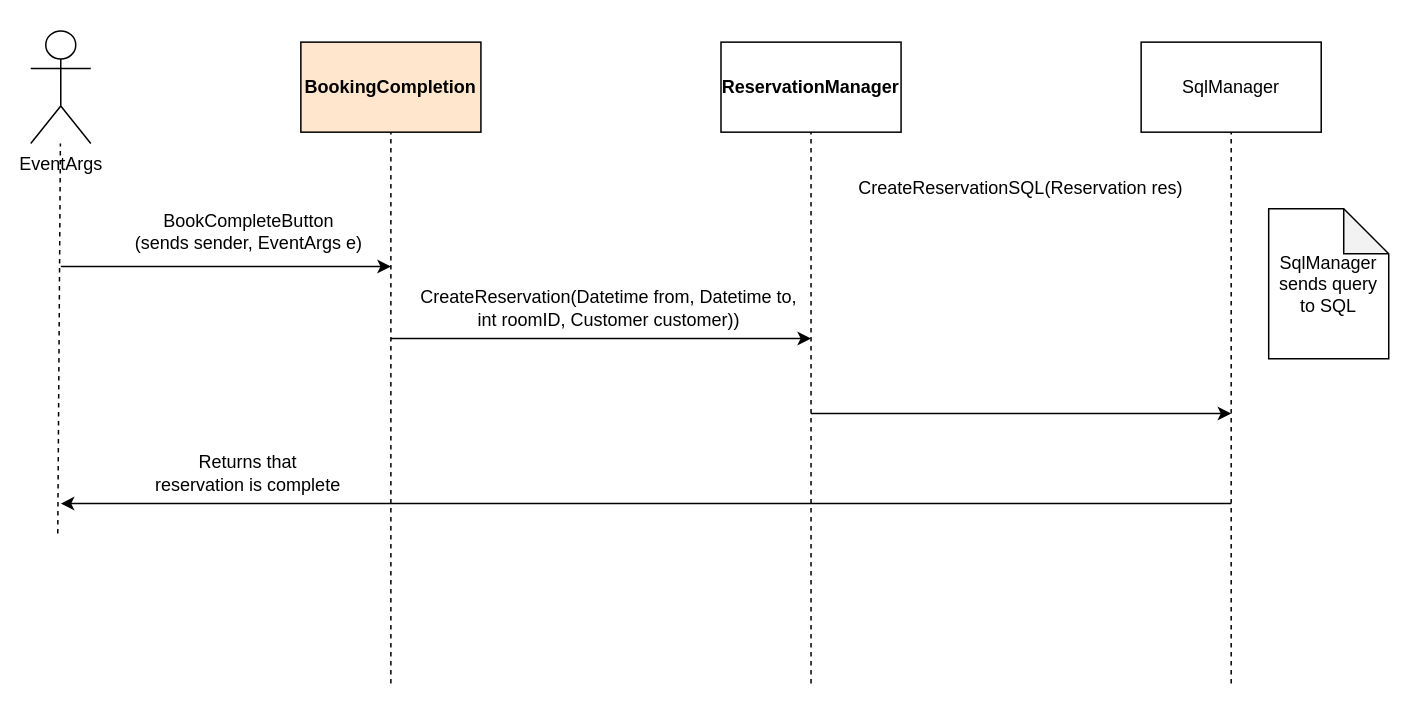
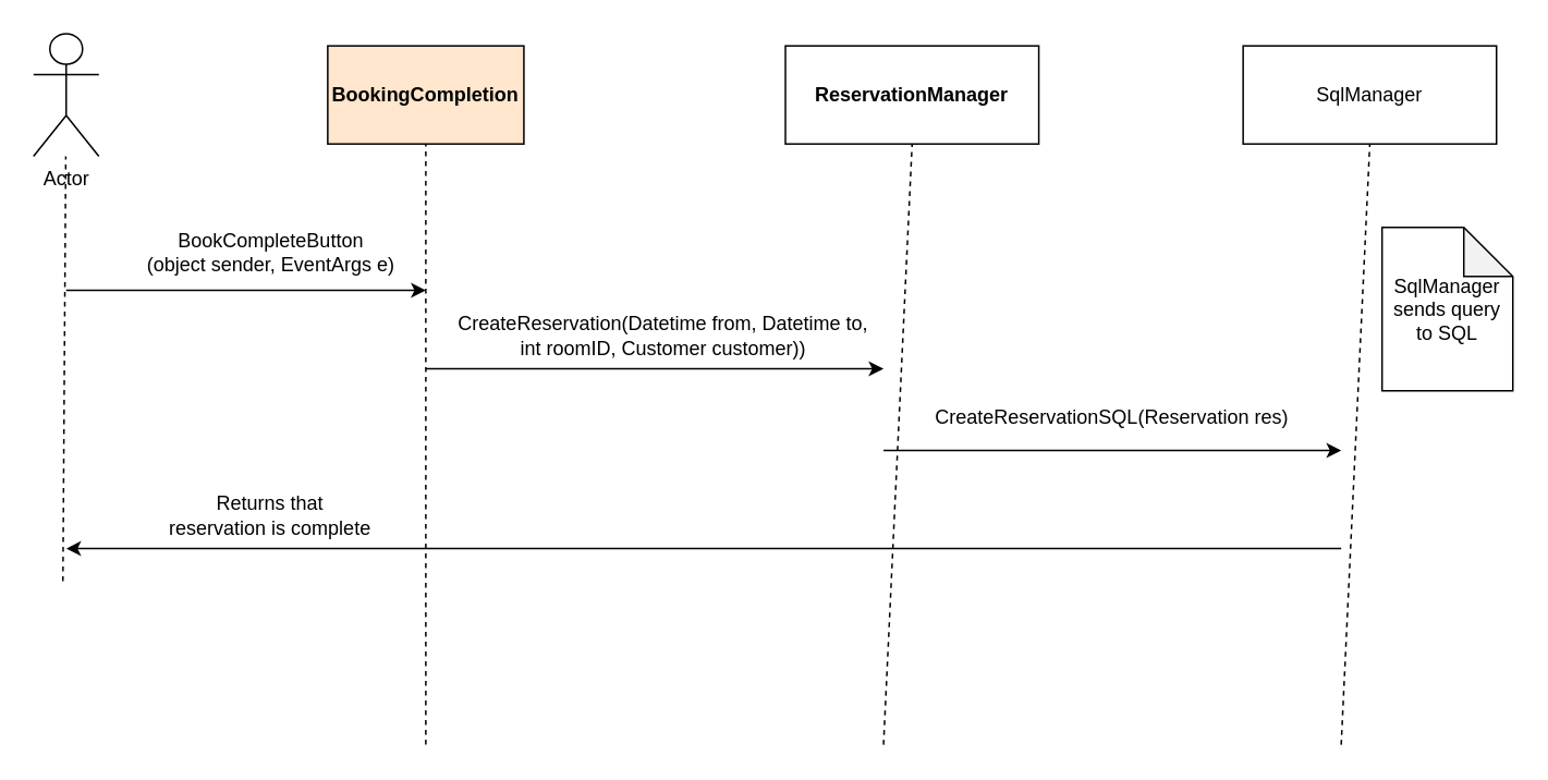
  <mxCell id="0" />
  <mxCell id="1" parent="0" />
- <mxCell id="2" value="EventArgs" style="shape=umlActor;verticalLabelPosition=bottom;labelBackgroundColor=#ffffff;verticalAlign=top;html=1;outlineConnect=0;" parent="1" vertex="1"><mxGeometry x="20" y="20" width="40" height="75" as="geometry" /></mxCell>
+ <mxCell id="2" value="Actor" style="shape=umlActor;verticalLabelPosition=bottom;labelBackgroundColor=#ffffff;verticalAlign=top;html=1;outlineConnect=0;" parent="1" vertex="1"><mxGeometry x="20" y="20" width="40" height="75" as="geometry" /></mxCell>
  <mxCell id="3" value="" style="endArrow=none;dashed=1;html=1;" parent="1" target="2" edge="1"><mxGeometry width="50" height="50" relative="1" as="geometry"><mxPoint x="38" y="355" as="sourcePoint" /><mxPoint x="80" y="195" as="targetPoint" /></mxGeometry></mxCell>
  <mxCell id="4" value="&lt;b&gt;BookingCompletion&lt;br&gt;&lt;/b&gt;" style="rounded=0;whiteSpace=wrap;html=1;fillColor=#ffe6cc;" parent="1" vertex="1"><mxGeometry x="200" y="27.5" width="120" height="60" as="geometry" /></mxCell>
- <mxCell id="5" value="&lt;b&gt;ReservationManager&lt;/b&gt;" style="rounded=0;whiteSpace=wrap;html=1;" parent="1" vertex="1"><mxGeometry x="480" y="27.5" width="120" height="60" as="geometry" /></mxCell>
+ <mxCell id="5" value="&lt;b&gt;ReservationManager&lt;/b&gt;" style="rounded=0;whiteSpace=wrap;html=1;" parent="1" vertex="1"><mxGeometry x="480" y="27.5" width="155" height="60" as="geometry" /></mxCell>
  <mxCell id="6" value="" style="endArrow=none;dashed=1;html=1;entryX=0.5;entryY=1;entryDx=0;entryDy=0;" parent="1" target="4" edge="1"><mxGeometry width="50" height="50" relative="1" as="geometry"><mxPoint x="260" y="455" as="sourcePoint" /><mxPoint x="300" y="205" as="targetPoint" /></mxGeometry></mxCell>
  <mxCell id="7" value="" style="endArrow=none;dashed=1;html=1;entryX=0.5;entryY=1;entryDx=0;entryDy=0;" parent="1" target="5" edge="1"><mxGeometry width="50" height="50" relative="1" as="geometry"><mxPoint x="540" y="455" as="sourcePoint" /><mxPoint x="580" y="145" as="targetPoint" /></mxGeometry></mxCell>
  <mxCell id="8" value="" style="endArrow=classic;html=1;" parent="1" edge="1"><mxGeometry width="50" height="50" relative="1" as="geometry"><mxPoint x="40" y="177" as="sourcePoint" /><mxPoint x="260" y="177" as="targetPoint" /></mxGeometry></mxCell>
- <mxCell id="9" value="BookCompleteButton&lt;br&gt;(sends sender, EventArgs e)" style="text;html=1;align=center;verticalAlign=middle;resizable=0;points=[];autosize=1;" parent="1" vertex="1"><mxGeometry x="80" y="138.5" width="170" height="30" as="geometry" /></mxCell>
+ <mxCell id="9" value="BookCompleteButton&lt;br&gt;(object sender, EventArgs e)" style="text;html=1;align=center;verticalAlign=middle;resizable=0;points=[];autosize=1;" parent="1" vertex="1"><mxGeometry x="80" y="138.5" width="170" height="30" as="geometry" /></mxCell>
  <mxCell id="10" value="" style="endArrow=classic;html=1;" parent="1" edge="1"><mxGeometry width="50" height="50" relative="1" as="geometry"><mxPoint x="260" y="225" as="sourcePoint" /><mxPoint x="540" y="225" as="targetPoint" /></mxGeometry></mxCell>
  <mxCell id="11" value="CreateReservation(Datetime from, Datetime to, &lt;br&gt;int roomID, Customer customer))" style="text;html=1;align=center;verticalAlign=middle;resizable=0;points=[];autosize=1;" parent="1" vertex="1"><mxGeometry x="270" y="190" width="270" height="30" as="geometry" /></mxCell>
- <mxCell id="12" value="SqlManager" style="rounded=0;whiteSpace=wrap;html=1;" vertex="1" parent="1"><mxGeometry x="760" y="27.5" width="120" height="60" as="geometry" /></mxCell>
+ <mxCell id="12" value="SqlManager" style="rounded=0;whiteSpace=wrap;html=1;" vertex="1" parent="1"><mxGeometry x="760" y="27.5" width="155" height="60" as="geometry" /></mxCell>
  <mxCell id="13" value="" style="endArrow=none;dashed=1;html=1;entryX=0.5;entryY=1;entryDx=0;entryDy=0;" edge="1" parent="1" target="12"><mxGeometry width="50" height="50" relative="1" as="geometry"><mxPoint x="820" y="455" as="sourcePoint" /><mxPoint x="820" y="205" as="targetPoint" /></mxGeometry></mxCell>
  <mxCell id="14" value="" style="endArrow=classic;html=1;" edge="1" parent="1"><mxGeometry width="50" height="50" relative="1" as="geometry"><mxPoint x="540" y="275" as="sourcePoint" /><mxPoint x="820" y="275" as="targetPoint" /></mxGeometry></mxCell>
- <mxCell id="15" value="CreateReservationSQL(Reservation res)" style="text;html=1;strokeColor=none;fillColor=none;align=center;verticalAlign=middle;whiteSpace=wrap;rounded=0;" vertex="1" parent="1"><mxGeometry x="560" y="115" width="240" height="20" as="geometry" /></mxCell>
+ <mxCell id="15" value="CreateReservationSQL(Reservation res)" style="text;html=1;strokeColor=none;fillColor=none;align=center;verticalAlign=middle;whiteSpace=wrap;rounded=0;" vertex="1" parent="1"><mxGeometry x="560" y="245" width="240" height="20" as="geometry" /></mxCell>
  <mxCell id="16" value="" style="endArrow=classic;html=1;" edge="1" parent="1"><mxGeometry width="50" height="50" relative="1" as="geometry"><mxPoint x="820" y="335" as="sourcePoint" /><mxPoint x="40" y="335" as="targetPoint" /></mxGeometry></mxCell>
  <mxCell id="17" value="Returns that reservation is complete" style="text;html=1;strokeColor=none;fillColor=none;align=center;verticalAlign=middle;whiteSpace=wrap;rounded=0;" vertex="1" parent="1"><mxGeometry x="100" y="305" width="130" height="20" as="geometry" /></mxCell>
  <mxCell id="18" value="SqlManager sends query to SQL" style="shape=note;whiteSpace=wrap;html=1;backgroundOutline=1;darkOpacity=0.05;" vertex="1" parent="1"><mxGeometry x="845" y="138.5" width="80" height="100" as="geometry" /></mxCell>
